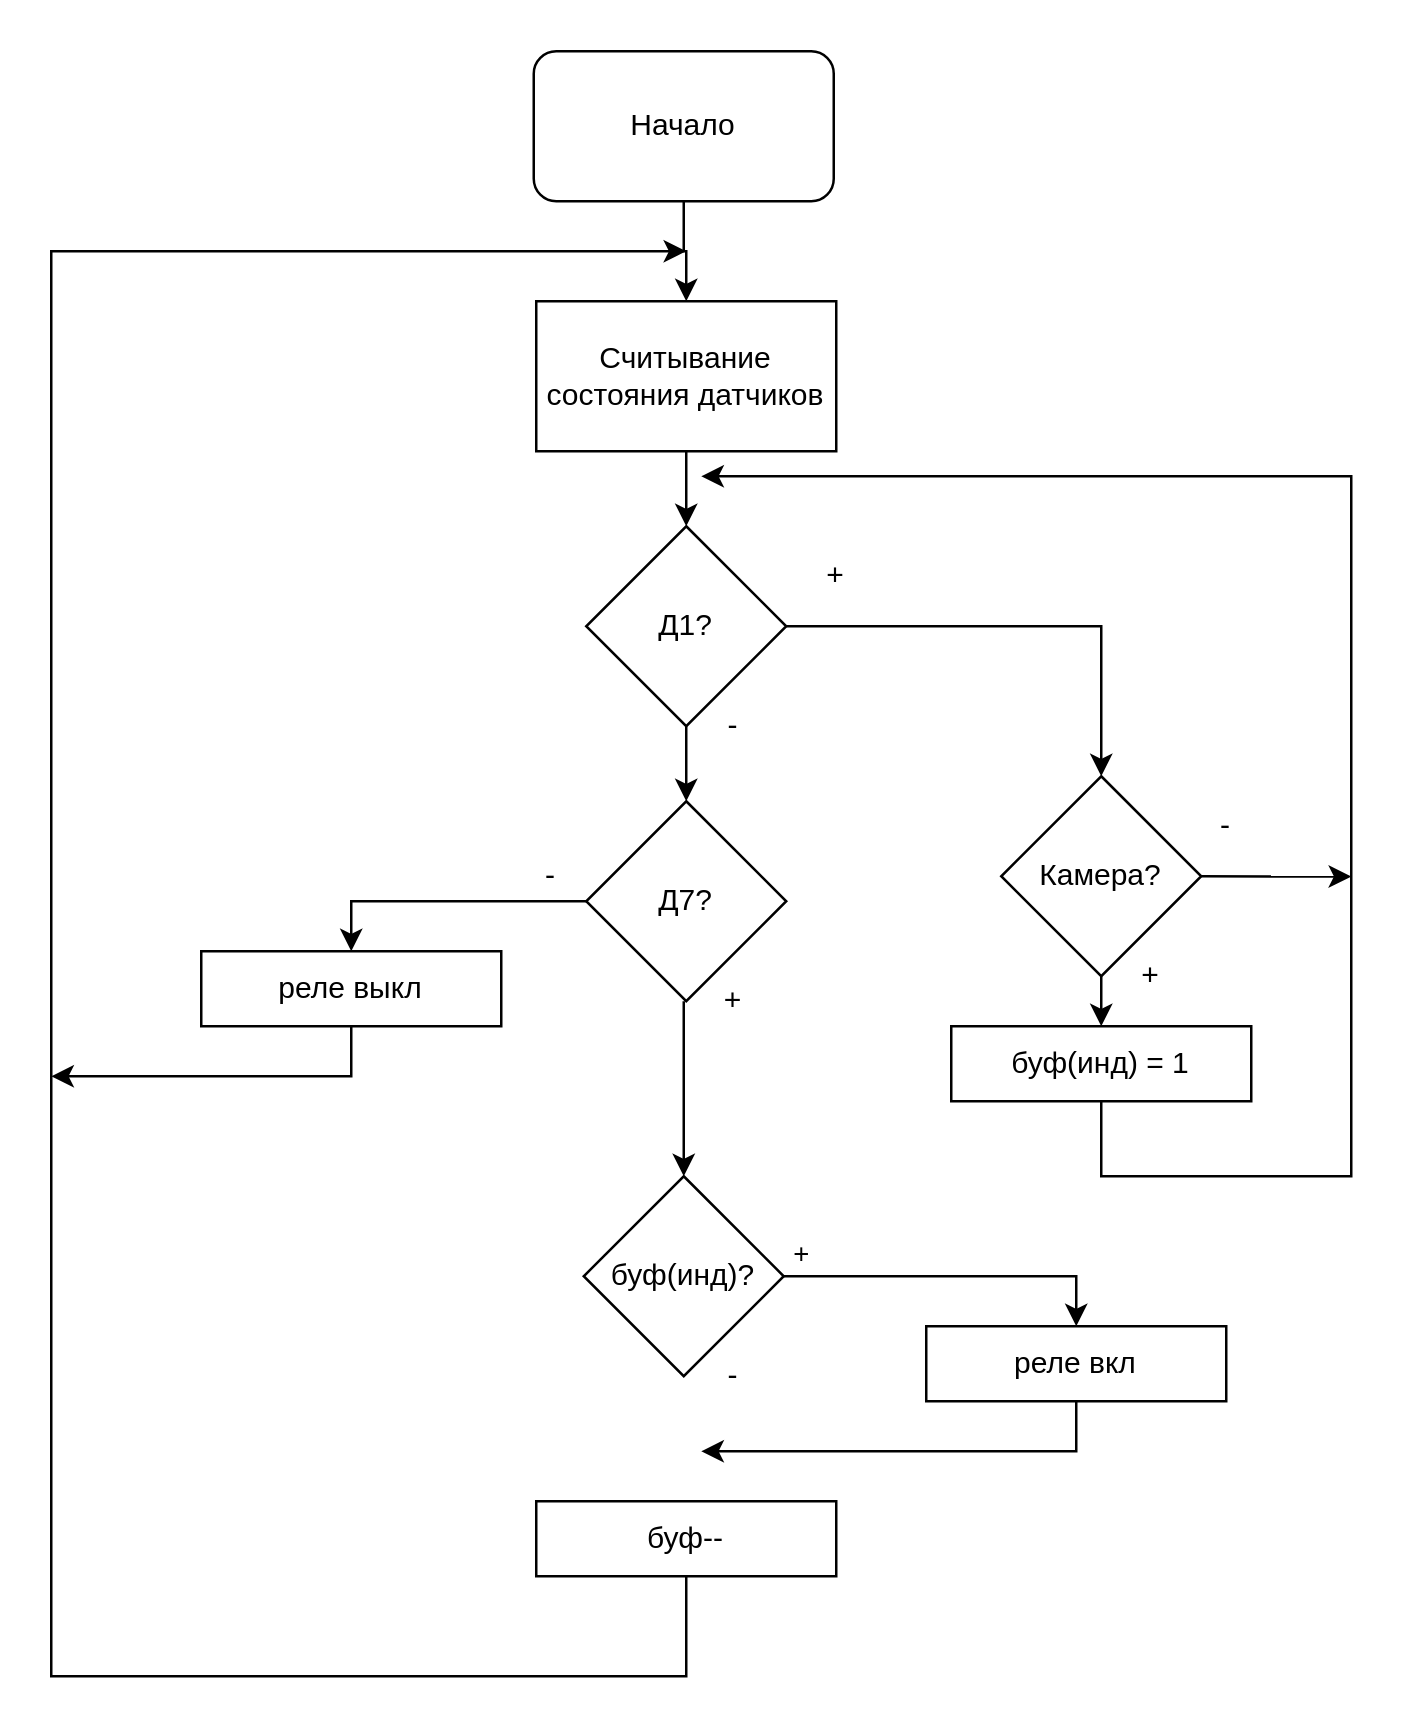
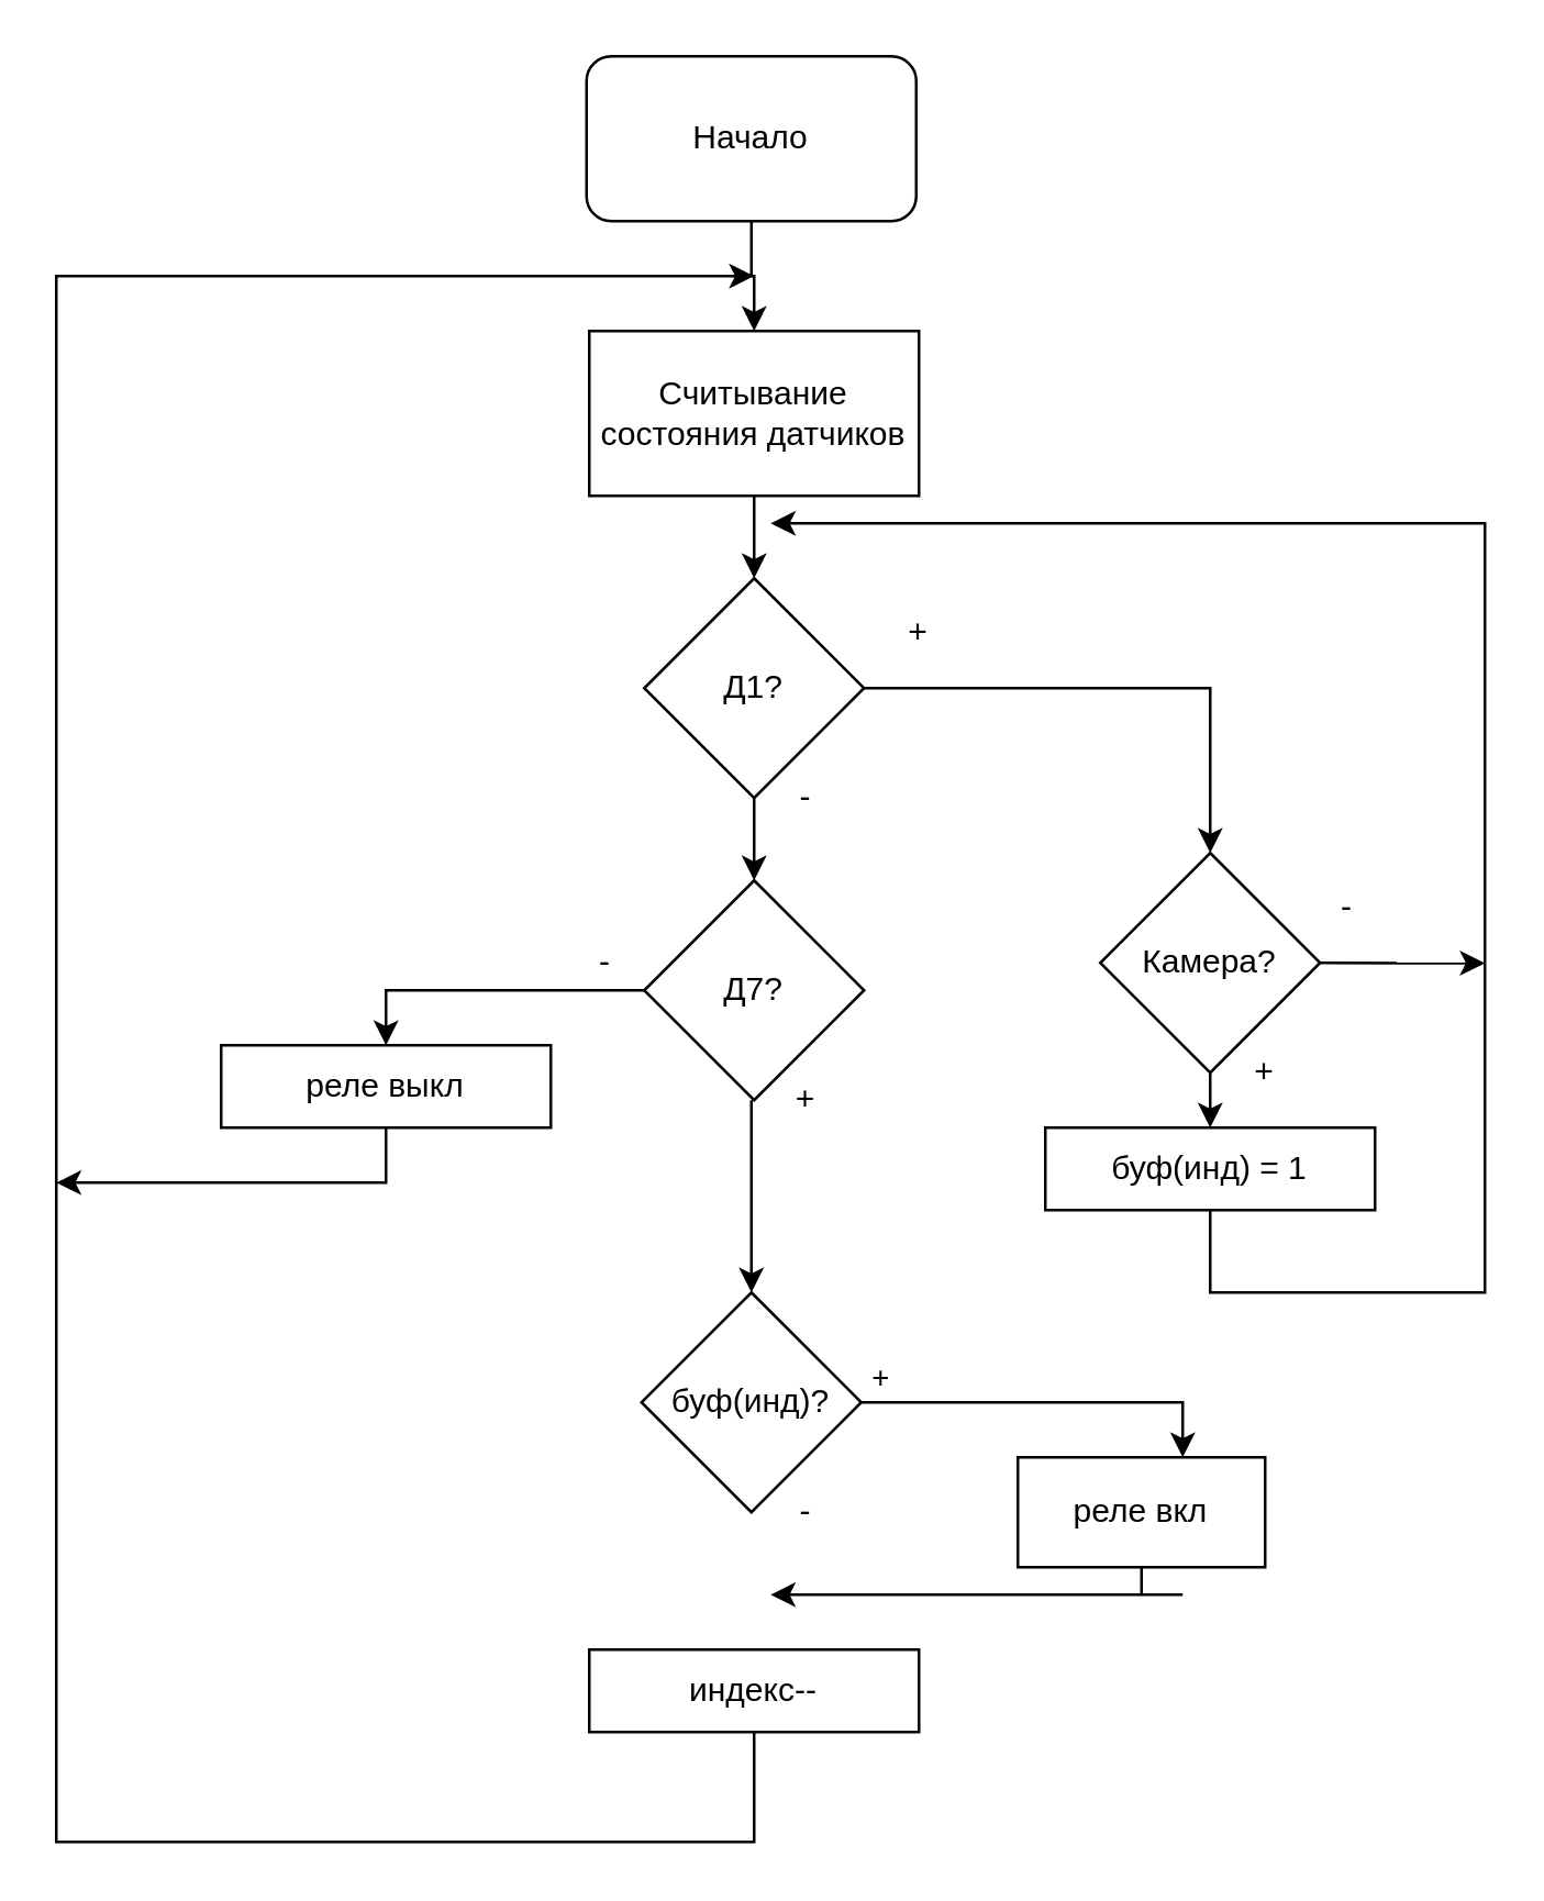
  <mxCell id="0" />
  <mxCell id="1" parent="0" />
  <mxCell id="2" style="edgeStyle=none;rounded=0;orthogonalLoop=1;jettySize=auto;html=1;exitX=0.5;exitY=1;exitDx=0;exitDy=0;entryX=0.5;entryY=0;entryDx=0;entryDy=0;" edge="1" parent="1" source="3" target="6"><mxGeometry relative="1" as="geometry" /></mxCell>
  <mxCell id="3" value="Считывание состояния датчиков" style="rounded=0;whiteSpace=wrap;html=1;" vertex="1" parent="1"><mxGeometry x="214" y="120" width="120" height="60" as="geometry" /></mxCell>
  <mxCell id="4" style="edgeStyle=none;rounded=0;orthogonalLoop=1;jettySize=auto;html=1;exitX=1;exitY=0.5;exitDx=0;exitDy=0;entryX=0.5;entryY=0;entryDx=0;entryDy=0;" edge="1" parent="1" source="6" target="16"><mxGeometry relative="1" as="geometry"><Array as="points"><mxPoint x="440" y="250" /></Array></mxGeometry></mxCell>
  <mxCell id="5" style="edgeStyle=none;rounded=0;orthogonalLoop=1;jettySize=auto;html=1;exitX=0.5;exitY=1;exitDx=0;exitDy=0;" edge="1" parent="1" source="6" target="10"><mxGeometry relative="1" as="geometry" /></mxCell>
  <mxCell id="6" value="Д1?" style="rhombus;whiteSpace=wrap;html=1;" vertex="1" parent="1"><mxGeometry x="234" y="210" width="80" height="80" as="geometry" /></mxCell>
  <mxCell id="7" style="edgeStyle=orthogonalEdgeStyle;rounded=0;orthogonalLoop=1;jettySize=auto;html=1;exitX=0.5;exitY=1;exitDx=0;exitDy=0;entryX=0.5;entryY=0;entryDx=0;entryDy=0;" edge="1" parent="1" source="8" target="3"><mxGeometry relative="1" as="geometry" /></mxCell>
  <mxCell id="8" value="Начало" style="rounded=1;whiteSpace=wrap;html=1;" vertex="1" parent="1"><mxGeometry x="213" y="20" width="120" height="60" as="geometry" /></mxCell>
  <mxCell id="9" style="edgeStyle=orthogonalEdgeStyle;rounded=0;orthogonalLoop=1;jettySize=auto;html=1;exitX=0;exitY=0.5;exitDx=0;exitDy=0;entryX=0.5;entryY=0;entryDx=0;entryDy=0;" edge="1" parent="1" source="10" target="18"><mxGeometry relative="1" as="geometry"><mxPoint x="140" y="410" as="targetPoint" /></mxGeometry></mxCell>
  <mxCell id="10" value="Д7?" style="rhombus;whiteSpace=wrap;html=1;" vertex="1" parent="1"><mxGeometry x="234" y="320" width="80" height="80" as="geometry" /></mxCell>
  <mxCell id="11" style="edgeStyle=orthogonalEdgeStyle;rounded=0;orthogonalLoop=1;jettySize=auto;html=1;exitX=1;exitY=0.5;exitDx=0;exitDy=0;" edge="1" parent="1" source="13" target="22"><mxGeometry relative="1" as="geometry"><Array as="points"><mxPoint x="430" y="510" /></Array></mxGeometry></mxCell>
  <mxCell id="12" value="+" style="edgeLabel;html=1;align=center;verticalAlign=middle;resizable=0;points=[];" vertex="1" connectable="0" parent="11"><mxGeometry x="-0.732" y="-1" relative="1" as="geometry"><mxPoint x="-12" y="-11" as="offset" /></mxGeometry></mxCell>
  <mxCell id="13" value="буф(инд)?" style="rhombus;whiteSpace=wrap;html=1;" vertex="1" parent="1"><mxGeometry x="233" y="470" width="80" height="80" as="geometry" /></mxCell>
  <mxCell id="14" style="edgeStyle=none;rounded=0;orthogonalLoop=1;jettySize=auto;html=1;exitX=0.5;exitY=1;exitDx=0;exitDy=0;" edge="1" parent="1" source="16" target="24"><mxGeometry relative="1" as="geometry" /></mxCell>
  <mxCell id="15" style="edgeStyle=none;rounded=0;orthogonalLoop=1;jettySize=auto;html=1;exitX=1;exitY=0.5;exitDx=0;exitDy=0;" edge="1" parent="1" source="16"><mxGeometry relative="1" as="geometry"><mxPoint x="540" y="350.138" as="targetPoint" /></mxGeometry></mxCell>
  <mxCell id="16" value="Камера?" style="rhombus;whiteSpace=wrap;html=1;" vertex="1" parent="1"><mxGeometry x="400" y="310" width="80" height="80" as="geometry" /></mxCell>
  <mxCell id="17" style="edgeStyle=none;rounded=0;orthogonalLoop=1;jettySize=auto;html=1;exitX=0.5;exitY=1;exitDx=0;exitDy=0;" edge="1" parent="1" source="18"><mxGeometry relative="1" as="geometry"><mxPoint x="20" y="430" as="targetPoint" /><Array as="points"><mxPoint x="140" y="430" /></Array></mxGeometry></mxCell>
  <mxCell id="18" value="реле выкл" style="rounded=0;whiteSpace=wrap;html=1;" vertex="1" parent="1"><mxGeometry x="80" y="380" width="120" height="30" as="geometry" /></mxCell>
  <mxCell id="19" style="rounded=0;orthogonalLoop=1;jettySize=auto;html=1;exitX=0.5;exitY=1;exitDx=0;exitDy=0;" edge="1" parent="1" source="20"><mxGeometry relative="1" as="geometry"><mxPoint x="274" y="100" as="targetPoint" /><mxPoint x="20" y="740" as="sourcePoint" /><Array as="points"><mxPoint x="274" y="670" /><mxPoint x="20" y="670" /><mxPoint x="20" y="100" /></Array></mxGeometry></mxCell>
- <mxCell id="20" value="буф--" style="rounded=0;whiteSpace=wrap;html=1;" vertex="1" parent="1"><mxGeometry x="214" y="600" width="120" height="30" as="geometry" /></mxCell>
+ <mxCell id="20" value="индекс--" style="rounded=0;whiteSpace=wrap;html=1;" vertex="1" parent="1"><mxGeometry x="214" y="600" width="120" height="30" as="geometry" /></mxCell>
  <mxCell id="21" style="edgeStyle=orthogonalEdgeStyle;rounded=0;orthogonalLoop=1;jettySize=auto;html=1;exitX=0.5;exitY=1;exitDx=0;exitDy=0;" edge="1" parent="1" source="22"><mxGeometry relative="1" as="geometry"><mxPoint x="280" y="580" as="targetPoint" /><Array as="points"><mxPoint x="430" y="580" /><mxPoint x="280" y="580" /></Array></mxGeometry></mxCell>
- <mxCell id="22" value="реле вкл" style="rounded=0;whiteSpace=wrap;html=1;" vertex="1" parent="1"><mxGeometry x="370" y="530" width="120" height="30" as="geometry" /></mxCell>
+ <mxCell id="22" value="реле вкл" style="rounded=0;whiteSpace=wrap;html=1;" vertex="1" parent="1"><mxGeometry x="370" y="530" width="90" height="40" as="geometry" /></mxCell>
  <mxCell id="23" style="edgeStyle=none;rounded=0;orthogonalLoop=1;jettySize=auto;html=1;" edge="1" parent="1" source="24"><mxGeometry relative="1" as="geometry"><mxPoint x="280" y="190" as="targetPoint" /><Array as="points"><mxPoint x="440" y="470" /><mxPoint x="540" y="470" /><mxPoint x="540" y="190" /></Array></mxGeometry></mxCell>
  <mxCell id="24" value="буф(инд) = 1" style="rounded=0;whiteSpace=wrap;html=1;" vertex="1" parent="1"><mxGeometry x="380" y="410" width="120" height="30" as="geometry" /></mxCell>
  <mxCell id="25" value="+" style="text;html=1;strokeColor=none;fillColor=none;align=center;verticalAlign=middle;whiteSpace=wrap;rounded=0;" vertex="1" parent="1"><mxGeometry x="440" y="380" width="40" height="20" as="geometry" /></mxCell>
  <mxCell id="26" value="-" style="text;html=1;strokeColor=none;fillColor=none;align=center;verticalAlign=middle;whiteSpace=wrap;rounded=0;" vertex="1" parent="1"><mxGeometry x="470" y="320" width="40" height="20" as="geometry" /></mxCell>
  <mxCell id="27" value="+" style="text;html=1;strokeColor=none;fillColor=none;align=center;verticalAlign=middle;whiteSpace=wrap;rounded=0;" vertex="1" parent="1"><mxGeometry x="314" y="220" width="40" height="20" as="geometry" /></mxCell>
  <mxCell id="28" style="edgeStyle=none;rounded=0;orthogonalLoop=1;jettySize=auto;html=1;exitX=0;exitY=0.5;exitDx=0;exitDy=0;entryX=0.5;entryY=0;entryDx=0;entryDy=0;" edge="1" parent="1" source="29" target="13"><mxGeometry relative="1" as="geometry" /></mxCell>
  <mxCell id="29" value="+" style="text;html=1;strokeColor=none;fillColor=none;align=center;verticalAlign=middle;whiteSpace=wrap;rounded=0;" vertex="1" parent="1"><mxGeometry x="273" y="390" width="40" height="20" as="geometry" /></mxCell>
  <mxCell id="30" value="-" style="text;html=1;strokeColor=none;fillColor=none;align=center;verticalAlign=middle;whiteSpace=wrap;rounded=0;" vertex="1" parent="1"><mxGeometry x="273" y="280" width="40" height="20" as="geometry" /></mxCell>
  <mxCell id="31" value="-" style="text;html=1;strokeColor=none;fillColor=none;align=center;verticalAlign=middle;whiteSpace=wrap;rounded=0;" vertex="1" parent="1"><mxGeometry x="200" y="340" width="40" height="20" as="geometry" /></mxCell>
  <mxCell id="32" value="-" style="text;html=1;strokeColor=none;fillColor=none;align=center;verticalAlign=middle;whiteSpace=wrap;rounded=0;" vertex="1" parent="1"><mxGeometry x="273" y="540" width="40" height="20" as="geometry" /></mxCell>
